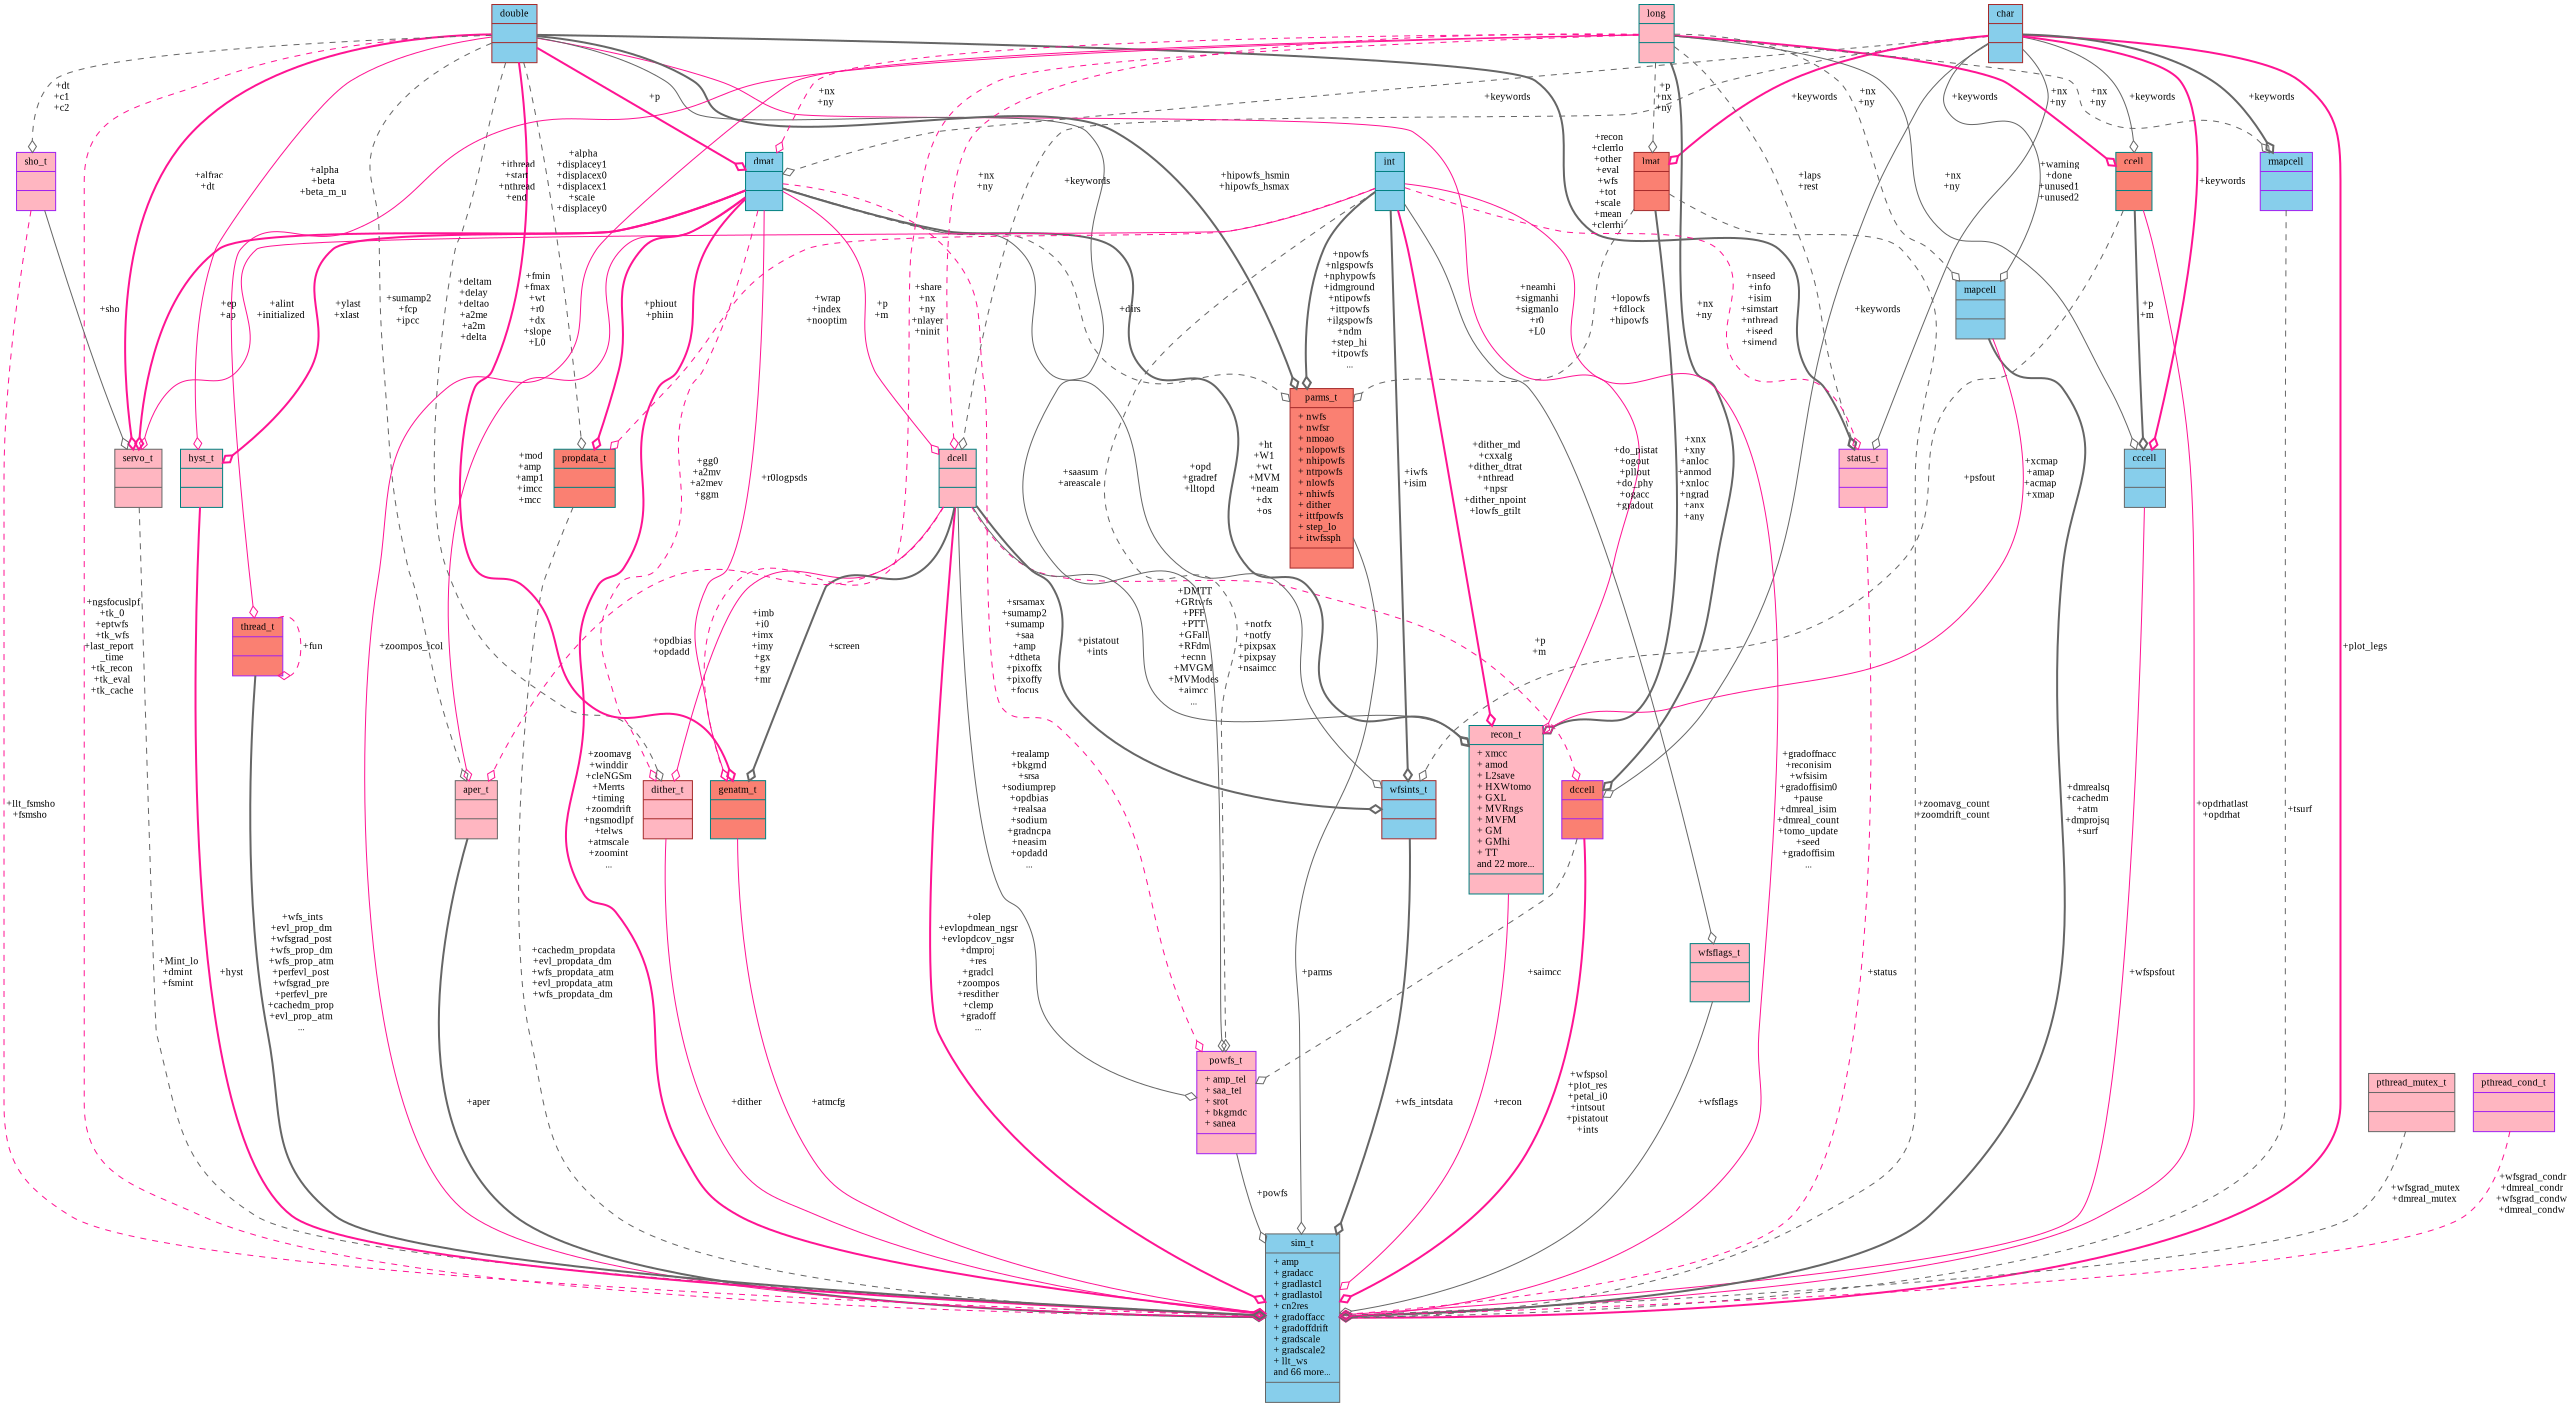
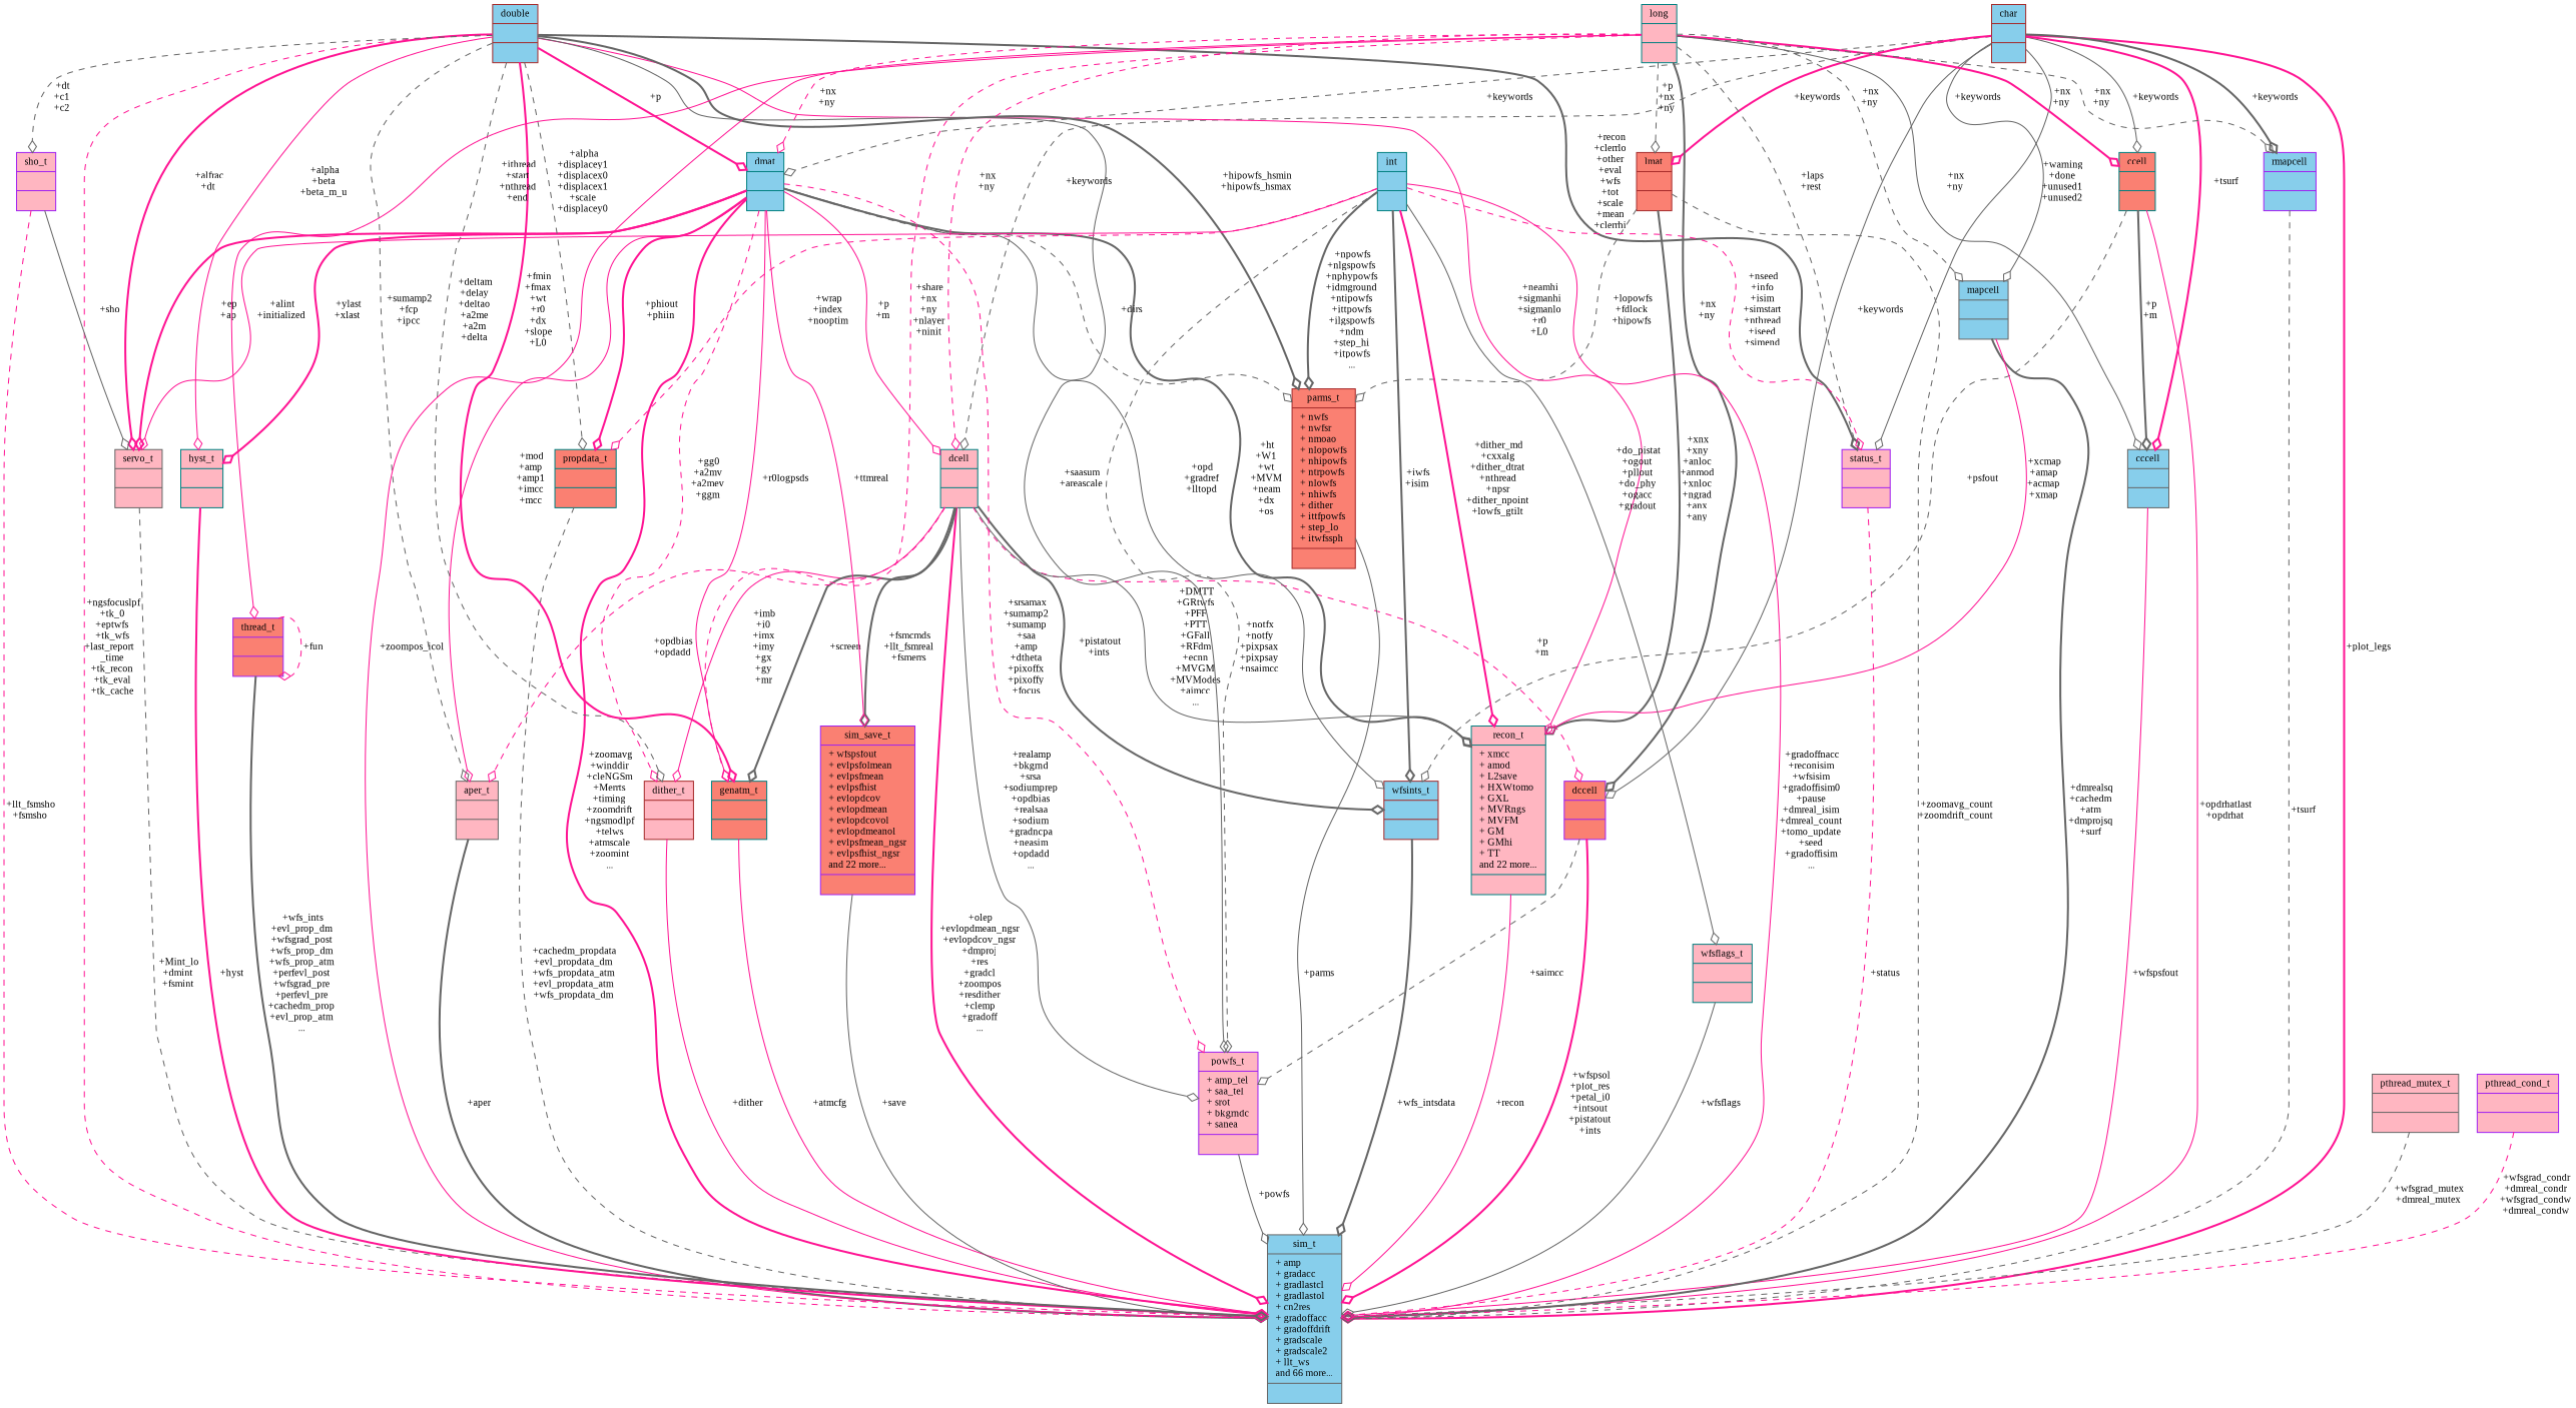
  digraph {
    fontname="Liberation Serif"
    node [color=teal fillcolor=lightpink fontname="Liberation Serif" fontsize=10 shape=record style=filled]
    edge [arrowhead=odiamond color=gray40 fontname="Liberation Serif" fontsize=10 labelfontname=Helvetica labelfontsize=10 style=dashed]
    n1 [color=gray40 fillcolor=skyblue fontcolor=black height=0.2 label="{sim_t\n|+ amp\l+ gradacc\l+ gradlastcl\l+ gradlastol\l+ cn2res\l+ gradoffacc\l+ gradoffdrift\l+ gradscale\l+ gradscale2\l+ llt_ws\land 66 more...\l|}" width=0.4]
    n2 [height=0.2 label="{dcell\n||}" width=0.4]
    n3 [color=purple fillcolor=salmon height=0.2 label="{dccell\n||}" width=0.4]
    n4 [color=brown height=0.2 label="{dither_t\n||}" width=0.4]
    n5 [color=brown fillcolor=skyblue height=0.2 label="{wfsints_t\n||}" width=0.4]
    n6 [fillcolor=salmon height=0.2 label="{genatm_t\n||}" width=0.4]
    n7 [height=0.2 label="{recon_t\n|+ xmcc\l+ amod\l+ L2save\l+ HXWtomo\l+ GXL\l+ MVRngs\l+ MVFM\l+ GM\l+ GMhi\l+ TT\land 22 more...\l|}" width=0.4]
    n8 [color=purple height=0.2 label="{powfs_t\n|+ amp_tel\l+ saa_tel\l+ srot\l+ bkgrndc\l+ sanea\l|}" width=0.4]
    n9 [color=gray40 height=0.2 label="{aper_t\n||}" width=0.4]
+   n10 [color=purple fillcolor=salmon height=0.2 label="{sim_save_t\n|+ wfspsfout\l+ evlpsfolmean\l+ evlpsfmean\l+ evlpsfhist\l+ evlopdcov\l+ evlopdmean\l+ evlopdcovol\l+ evlopdmeanol\l+ evlpsfmean_ngsr\l+ evlpsfhist_ngsr\land 22 more...\l|}" width=0.4]
    n11 [color=brown fillcolor=skyblue height=0.2 label="{char\n||}" width=0.4]
    n12 [fillcolor=skyblue height=0.2 label="{dmat\n||}" width=0.4]
    n13 [fillcolor=salmon height=0.2 label="{ccell\n||}" width=0.4]
    n14 [color=gray40 fillcolor=skyblue height=0.2 label="{cccell\n||}" width=0.4]
    n15 [color=brown fillcolor=salmon height=0.2 label="{lmat\n||}" width=0.4]
    n16 [color=purple fillcolor=skyblue height=0.2 label="{rmapcell\n||}" width=0.4]
    n17 [color=gray40 fillcolor=skyblue height=0.2 label="{mapcell\n||}" width=0.4]
    n18 [color=purple height=0.2 label="{status_t\n||}" width=0.4]
    n19 [fillcolor=salmon height=0.2 label="{propdata_t\n||}" width=0.4]
    n20 [color=gray40 height=0.2 label="{servo_t\n||}" width=0.4]
    n21 [height=0.2 label="{hyst_t\n||}" width=0.4]
    n22 [color=brown fillcolor=salmon height=0.2 label="{parms_t\n|+ nwfs\l+ nwfsr\l+ nmoao\l+ nlopowfs\l+ nhipowfs\l+ ntrpowfs\l+ nlowfs\l+ nhiwfs\l+ dither\l+ ittfpowfs\l+ step_lo\l+ itwfssph\l|}" width=0.4]
    n23 [color=brown fillcolor=skyblue height=0.2 label="{double\n||}" width=0.4]
    n24 [color=purple height=0.2 label="{sho_t\n||}" width=0.4]
    n25 [height=0.2 label="{long\n||}" width=0.4]
    n26 [color=purple fillcolor=salmon height=0.2 label="{thread_t\n||}" width=0.4]
    n27 [fillcolor=skyblue height=0.2 label="{int\n||}" width=0.4]
    n28 [height=0.2 label="{wfsflags_t\n||}" width=0.4]
    n29 [color=gray40 height=0.2 label="{pthread_mutex_t\n||}" width=0.4]
    n30 [color=purple height=0.2 label="{pthread_cond_t\n||}" width=0.4]
    n2 -> n1 [color=deeppink label=" +olep\n+evlopdmean_ngsr\n+evlopdcov_ngsr\n+dmproj\n+res\n+gradcl\n+zoompos\n+resdither\n+clemp\n+gradoff\n..." style=bold]
    n2 -> n3 [color=deeppink label=" +p\n+m"]
    n2 -> n4 [color=deeppink label=" +imb\n+i0\n+imx\n+imy\n+gx\n+gy\n+mr" style=solid]
    n2 -> n5 [label=" +pistatout\n+ints" style=bold]
    n2 -> n6 [label=" +screen" style=bold]
    n2 -> n7 [label=" +DMTT\n+GRtwfs\n+PFF\n+PTT\n+GFall\n+RFdm\n+ecnn\n+MVGM\n+MVModes\n+aimcc\n..." style=solid]
    n2 -> n8 [label=" +realamp\n+bkgrnd\n+srsa\n+sodiumprep\n+opdbias\n+realsaa\n+sodium\n+gradncpa\n+neasim\n+opdadd\n..." style=solid]
    n2 -> n9 [color=deeppink label=" +opdbias\n+opdadd"]
+   n2 -> n10 [label=" +fsmcmds\n+llt_fsmreal\n+fsmerrs" style=bold]
    n3 -> n1 [color=deeppink label=" +wfspsol\n+plot_res\n+petal_i0\n+intsout\n+pistatout\n+ints" style=bold]
    n3 -> n8 [label=" +saimcc"]
    n4 -> n1 [color=deeppink label=" +dither" style=solid]
    n5 -> n1 [label=" +wfs_intsdata" style=bold]
    n6 -> n1 [color=deeppink label=" +atmcfg" style=solid]
    n7 -> n1 [color=deeppink label=" +recon" style=solid]
    n8 -> n1 [label=" +powfs" style=solid]
    n9 -> n1 [label=" +aper" style=bold]
+   n10 -> n1 [label=" +save" style=solid]
    n11 -> n1 [color=deeppink label=" +plot_legs" style=bold]
    n11 -> n2 [label=" +keywords"]
    n11 -> n3 [label=" +keywords" style=solid]
    n11 -> n12 [label=" +keywords"]
    n11 -> n13 [label=" +keywords" style=solid]
-   n11 -> n14 [color=deeppink label=" +keywords" style=bold]
+   n11 -> n14 [color=deeppink label=" +tsurf" style=bold]
    n11 -> n15 [color=deeppink label=" +keywords" style=bold]
    n11 -> n16 [label=" +keywords" style=bold]
    n11 -> n17 [label=" +keywords" style=solid]
    n11 -> n18 [label=" +warning\n+done\n+unused1\n+unused2" style=solid]
    n12 -> n1 [color=deeppink label=" +zoomavg\n+winddir\n+cleNGSm\n+Merrts\n+timing\n+zoomdrift\n+ngsmodlpf\n+telws\n+atmscale\n+zoomint\n..." style=bold]
    n12 -> n2 [color=deeppink label=" +p\n+m" style=solid]
    n12 -> n4 [color=deeppink label=" +gg0\n+a2mv\n+a2mev\n+ggm"]
    n12 -> n5 [label=" +opd\n+gradref\n+lltopd" style=solid]
    n12 -> n6 [color=deeppink label=" +r0logpsds" style=solid]
    n12 -> n7 [label=" +ht\n+W1\n+wt\n+MVM\n+neam\n+dx\n+os" style=bold]
    n12 -> n8 [color=deeppink label=" +srsamax\n+sumamp2\n+sumamp\n+saa\n+amp\n+dtheta\n+pixoffx\n+pixoffy\n+focus"]
    n12 -> n9 [color=deeppink label=" +mod\n+amp\n+amp1\n+imcc\n+mcc" style=solid]
+   n12 -> n10 [color=deeppink label=" +ttmreal" style=solid]
    n12 -> n19 [color=deeppink label=" +phiout\n+phiin" style=bold]
    n12 -> n20 [color=deeppink label=" +ep\n+ap" style=bold]
    n12 -> n21 [color=deeppink label=" +ylast\n+xlast" style=bold]
    n12 -> n22 [label=" +dirs"]
    n13 -> n1 [color=deeppink label=" +opdrhatlast\n+opdrhat" style=solid]
    n13 -> n5 [label=" +psfout"]
    n13 -> n14 [label=" +p\n+m" style=bold]
    n14 -> n1 [color=deeppink label=" +wfspsfout" style=solid]
    n15 -> n1 [label=" +zoomavg_count\n+zoomdrift_count"]
    n15 -> n7 [label=" +xnx\n+xny\n+anloc\n+anmod\n+xnloc\n+ngrad\n+anx\n+any" style=bold]
    n15 -> n22 [label=" +lopowfs\n+fdlock\n+hipowfs"]
    n16 -> n1 [label=" +tsurf"]
    n17 -> n1 [label=" +dmrealsq\n+cachedm\n+atm\n+dmprojsq\n+surf" style=bold]
    n17 -> n7 [color=deeppink label=" +xcmap\n+amap\n+acmap\n+xmap" style=solid]
    n18 -> n1 [color=deeppink label=" +status"]
    n19 -> n1 [label=" +cachedm_propdata\n+evl_propdata_dm\n+wfs_propdata_atm\n+evl_propdata_atm\n+wfs_propdata_dm"]
    n20 -> n1 [label=" +Mint_lo\n+dmint\n+fsmint"]
    n21 -> n1 [color=deeppink label=" +hyst" style=bold]
    n22 -> n1 [label=" +parms" style=solid]
    n23 -> n1 [color=deeppink label=" +ngsfocuslpf\n+tk_0\n+eptwfs\n+tk_wfs\n+last_report\l_time\n+tk_recon\n+tk_eval\n+tk_cache"]
    n23 -> n4 [label=" +deltam\n+delay\n+deltao\n+a2me\n+a2m\n+delta"]
    n23 -> n6 [color=deeppink label=" +fmin\n+fmax\n+wt\n+r0\n+dx\n+slope\n+L0" style=bold]
    n23 -> n7 [color=deeppink label=" +neamhi\n+sigmanhi\n+sigmanlo\n+r0\n+L0" style=solid]
    n23 -> n8 [label=" +saasum\n+areascale" style=solid]
    n23 -> n9 [label=" +sumamp2\n+fcp\n+ipcc"]
    n23 -> n12 [color=deeppink label=" +p" style=bold]
    n23 -> n18 [label=" +recon\n+clerrlo\n+other\n+eval\n+wfs\n+tot\n+scale\n+mean\n+clerrhi" style=bold]
    n23 -> n19 [label=" +alpha\n+displacey1\n+displacex0\n+displacex1\n+scale\n+displacey0"]
    n23 -> n20 [color=deeppink label=" +alfrac\n+dt" style=bold]
    n23 -> n21 [color=deeppink label=" +alpha\n+beta\n+beta_m_u" style=solid]
    n23 -> n22 [label=" +hipowfs_hsmin\n+hipowfs_hsmax" style=bold]
    n23 -> n24 [label=" +dt\n+c1\n+c2"]
    n24 -> n1 [color=deeppink label=" +llt_fsmsho\n+fsmsho"]
    n24 -> n20 [label=" +sho" style=solid]
    n25 -> n1 [color=deeppink label=" +zoompos_icol" style=solid]
    n25 -> n2 [color=deeppink label=" +nx\n+ny"]
    n25 -> n3 [label=" +nx\n+ny" style=bold]
    n25 -> n6 [color=deeppink label=" +share\n+nx\n+ny\n+nlayer\n+ninit"]
    n25 -> n12 [color=deeppink label=" +nx\n+ny"]
    n25 -> n13 [color=deeppink label=" +nx\n+ny" style=bold]
    n25 -> n14 [label=" +nx\n+ny" style=solid]
    n25 -> n15 [label=" +p\n+nx\n+ny"]
    n25 -> n16 [label=" +nx\n+ny"]
    n25 -> n17 [label=" +nx\n+ny"]
    n25 -> n18 [label=" +laps\n+rest"]
    n25 -> n26 [color=deeppink label=" +ithread\n+start\n+nthread\n+end" style=solid]
    n26 -> n1 [label=" +wfs_ints\n+evl_prop_dm\n+wfsgrad_post\n+wfs_prop_dm\n+wfs_prop_atm\n+perfevl_post\n+wfsgrad_pre\n+perfevl_pre\n+cachedm_prop\n+evl_prop_atm\n..." style=bold]
    n26 -> n26 [color=deeppink label=" +fun"]
    n27 -> n1 [color=deeppink label=" +gradoffnacc\n+reconisim\n+wfsisim\n+gradoffisim0\n+pause\n+dmreal_isim\n+dmreal_count\n+tomo_update\n+seed\n+gradoffisim\n..." style=solid]
    n27 -> n5 [label=" +iwfs\n+isim" style=bold]
    n27 -> n7 [color=deeppink label=" +dither_md\n+cxxalg\n+dither_dtrat\n+nthread\n+npsr\n+dither_npoint\n+lowfs_gtilt" style=bold]
    n27 -> n8 [label=" +notfx\n+notfy\n+pixpsax\n+pixpsay\n+nsaimcc"]
    n27 -> n18 [color=deeppink label=" +nseed\n+info\n+isim\n+simstart\n+nthread\n+iseed\n+simend"]
    n27 -> n19 [color=deeppink label=" +wrap\n+index\n+nooptim"]
    n27 -> n20 [color=deeppink label=" +alint\n+initialized" style=solid]
    n27 -> n22 [label=" +npowfs\n+nlgspowfs\n+nphypowfs\n+idmground\n+ntipowfs\n+ittpowfs\n+ilgspowfs\n+ndm\n+step_hi\n+itpowfs\n..." style=bold]
    n27 -> n28 [label=" +do_pistat\n+ogout\n+pllout\n+do_phy\n+ogacc\n+gradout" style=solid]
    n28 -> n1 [label=" +wfsflags" style=solid]
    n29 -> n1 [label=" +wfsgrad_mutex\n+dmreal_mutex"]
    n30 -> n1 [color=deeppink label=" +wfsgrad_condr\n+dmreal_condr\n+wfsgrad_condw\n+dmreal_condw"]
  }
